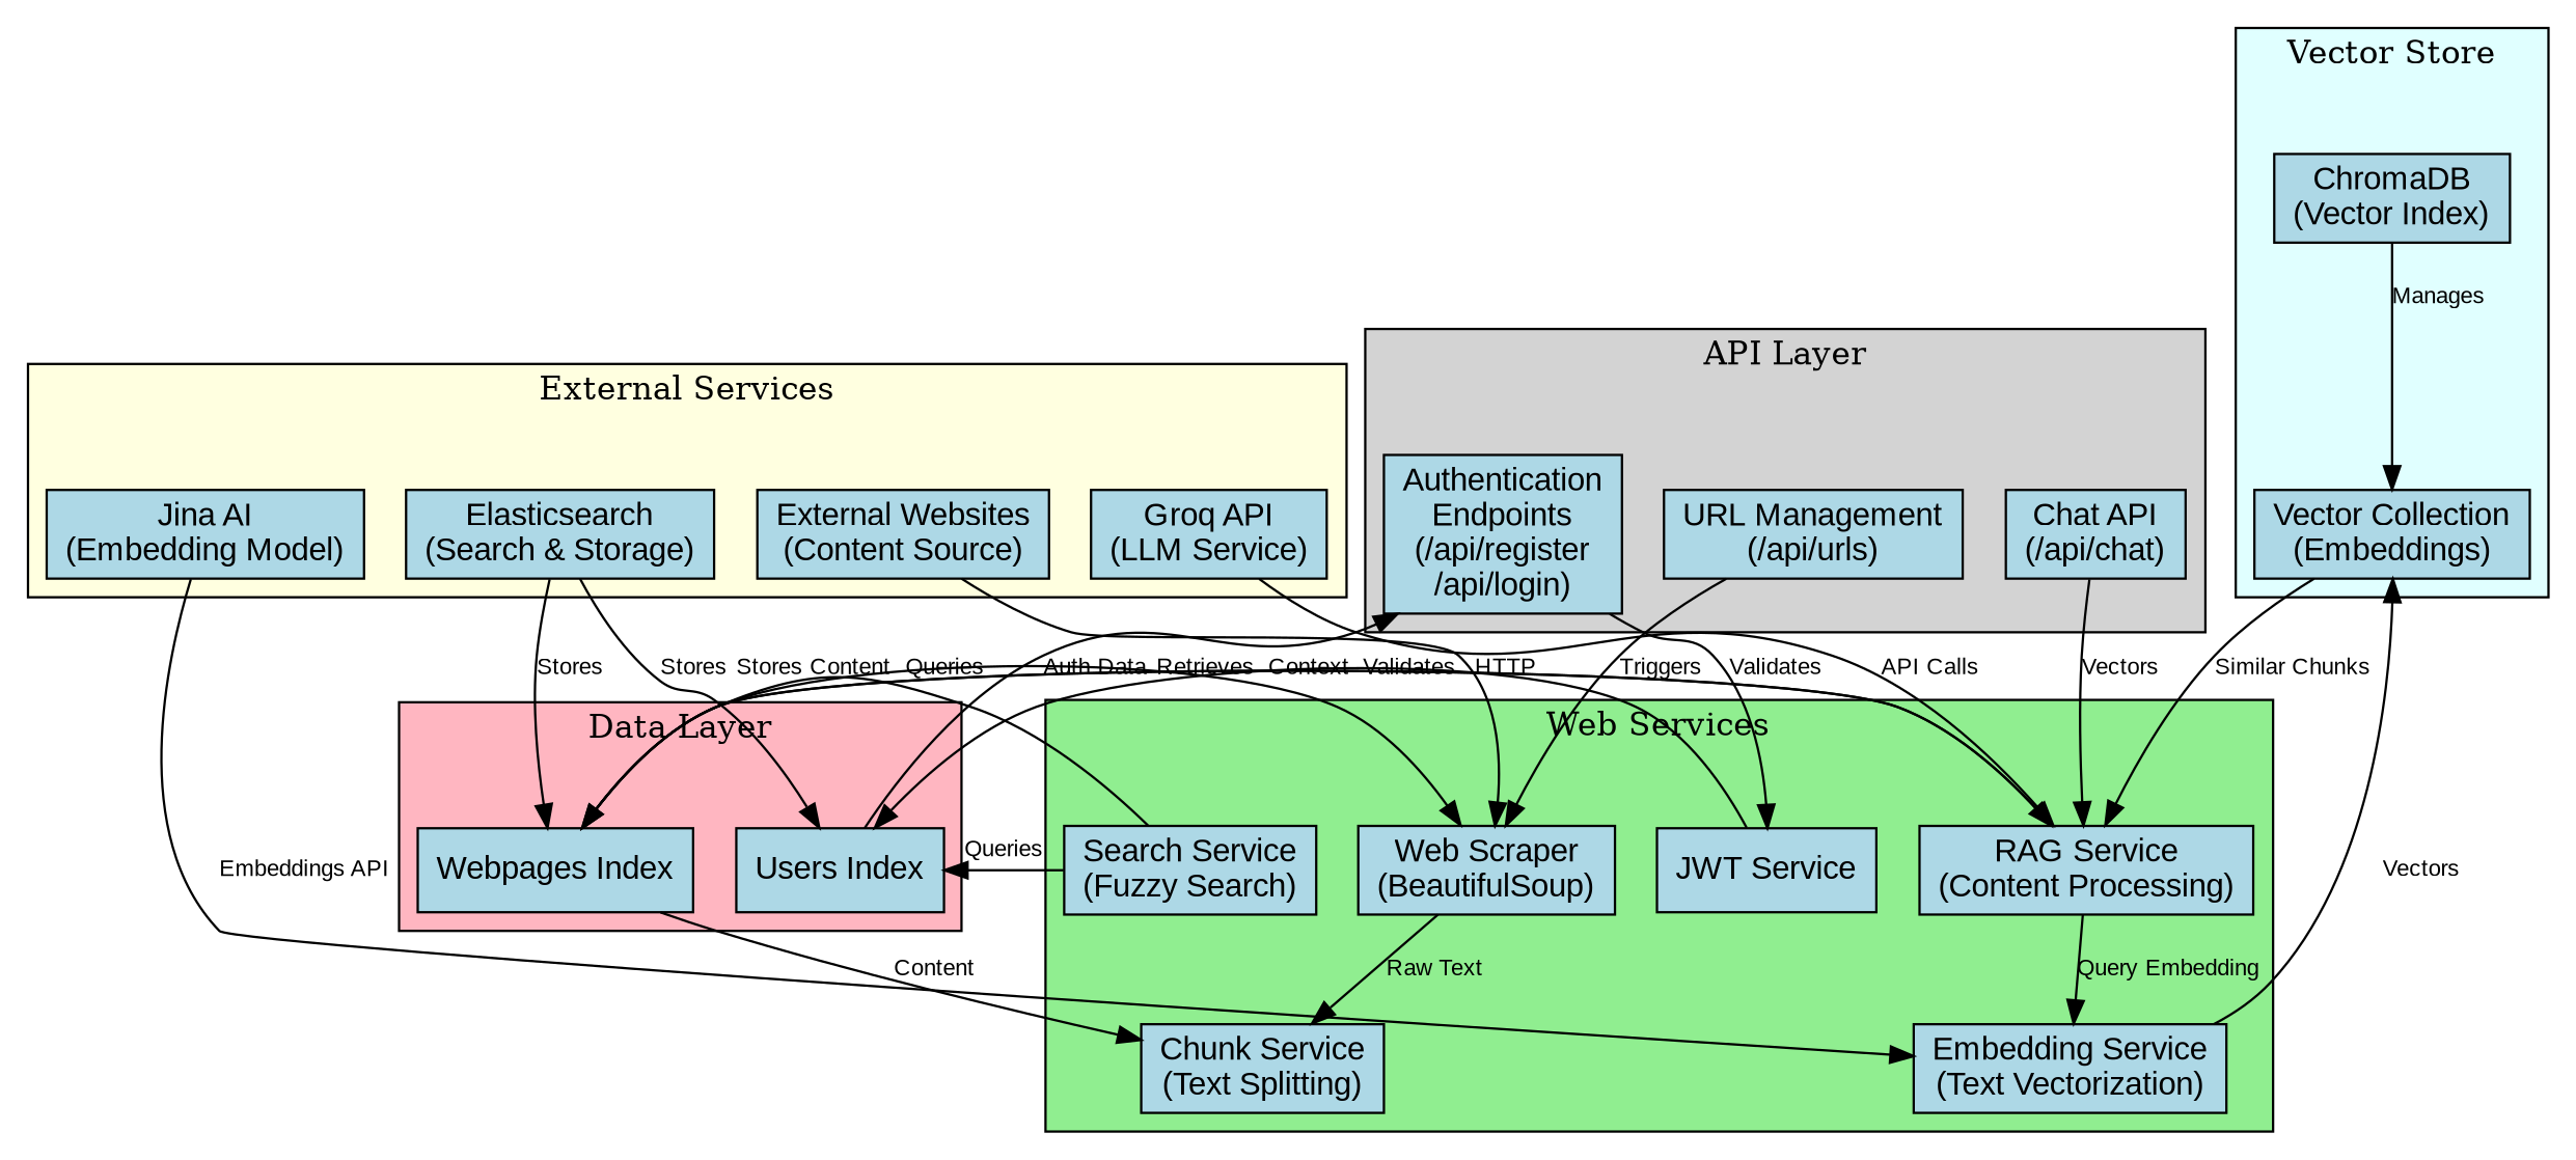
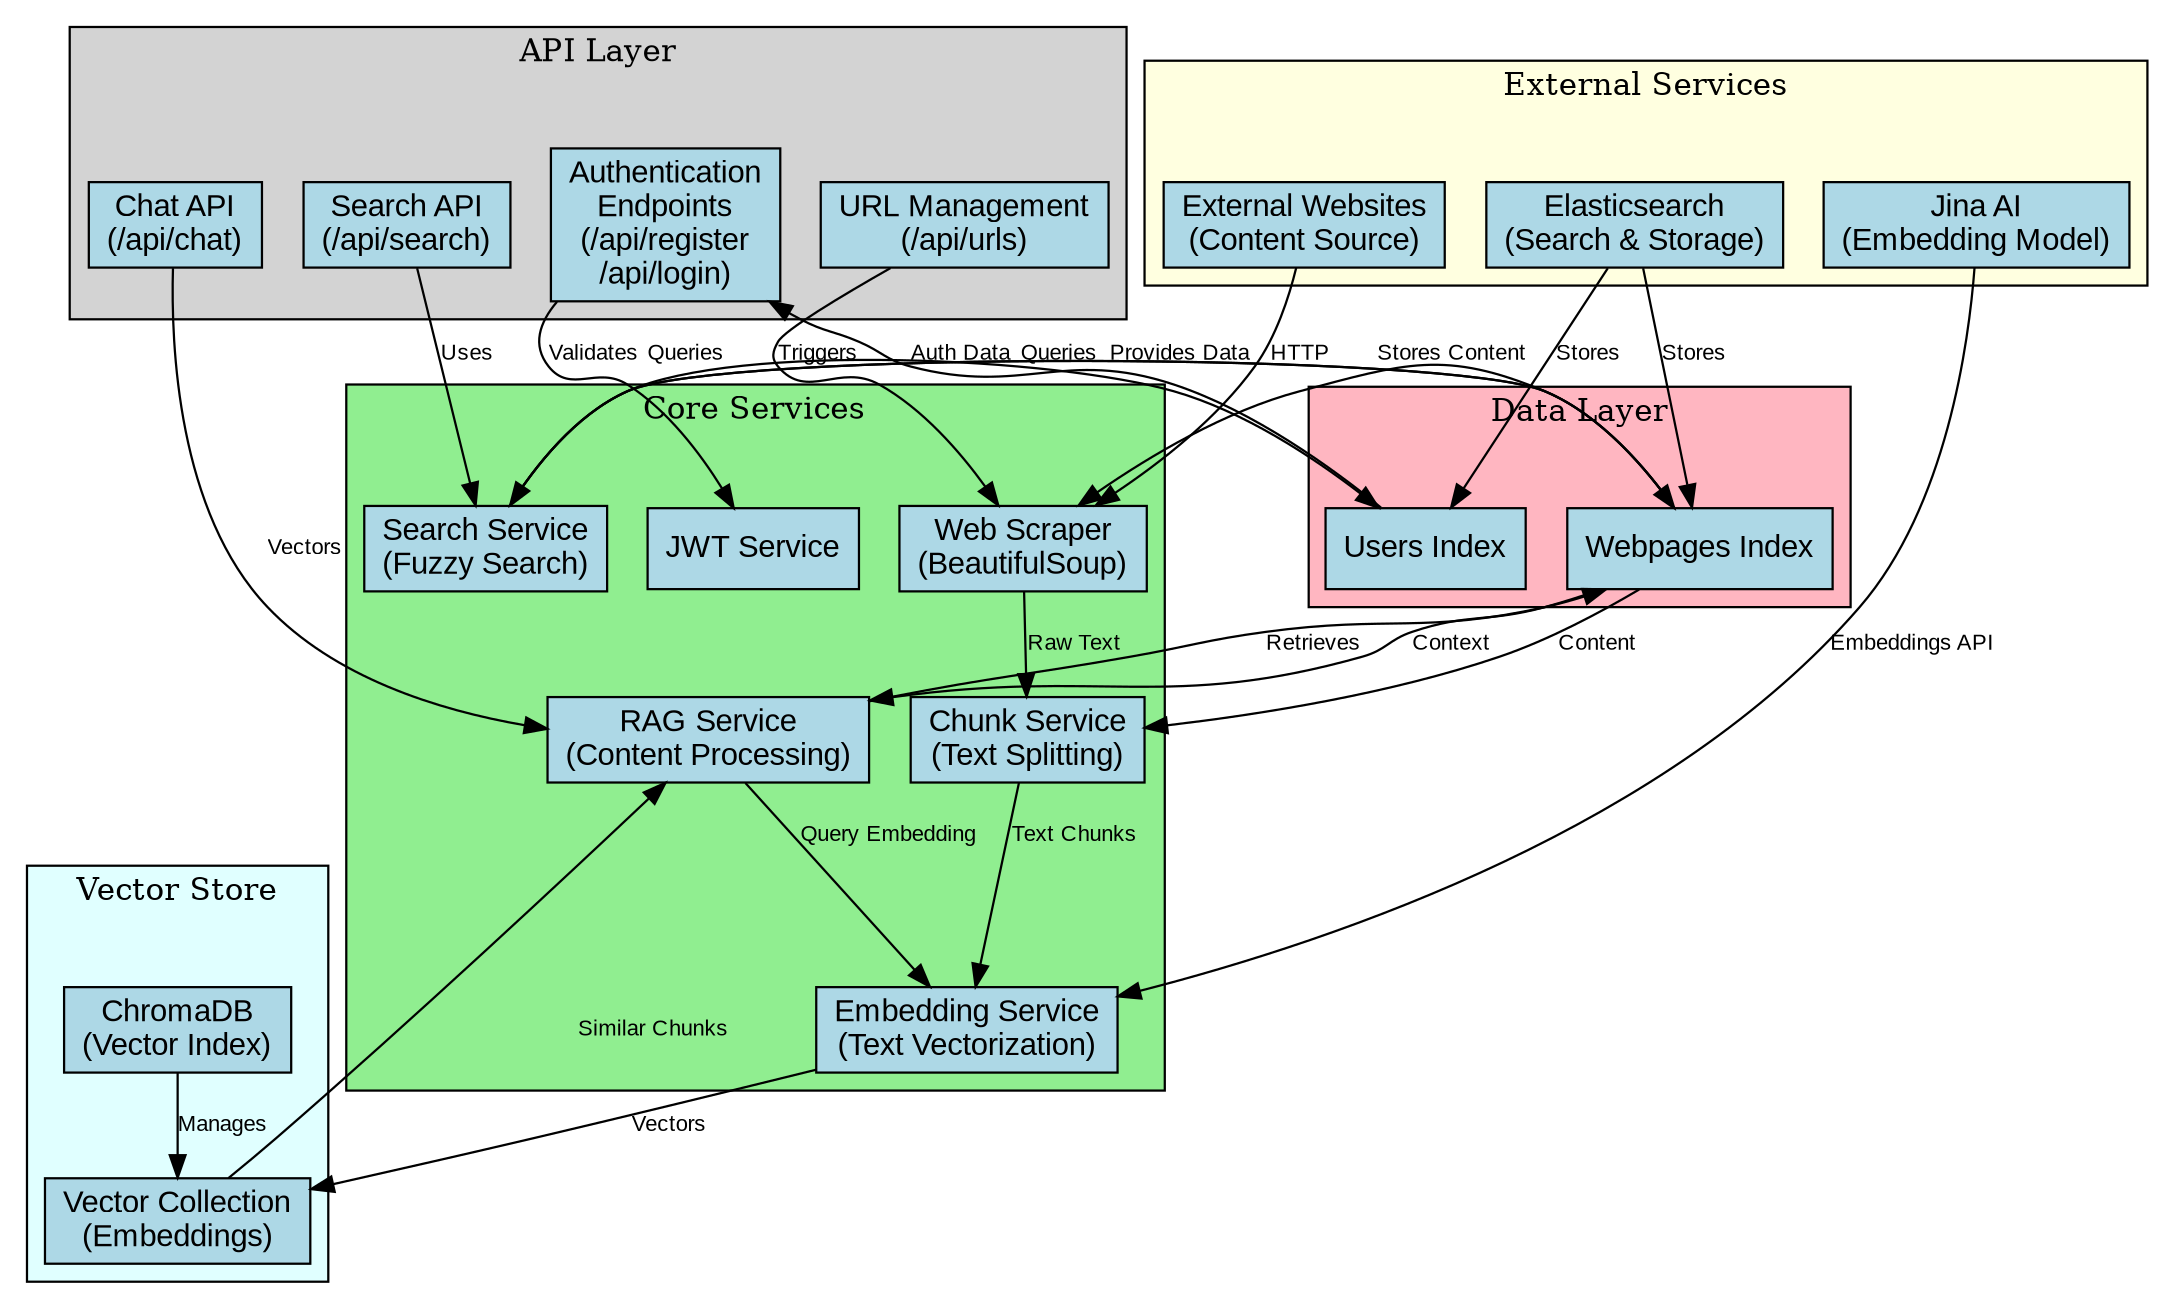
  digraph {
    rankdir=TB
    node [fillcolor=lightblue fontname=Arial shape=box style=filled]
    edge [fontname=Arial fontsize=10]
-   n1 [label="Groq API\n(LLM Service)"]
    n2 [label="Elasticsearch\n(Search & Storage)"]
    n3 [label="External Websites\n(Content Source)"]
    n4 [label="Jina AI\n(Embedding Model)"]
    n5 [label="Authentication\nEndpoints\n(/api/register\n/api/login)"]
    n6 [label="URL Management\n(/api/urls)"]
+   n7 [label="Search API\n(/api/search)"]
    n8 [label="Chat API\n(/api/chat)"]
    n9 [label="Web Scraper\n(BeautifulSoup)"]
    n10 [label="JWT Service"]
    n11 [label="Search Service\n(Fuzzy Search)"]
    n12 [label="RAG Service\n(Content Processing)"]
    n13 [label="Embedding Service\n(Text Vectorization)"]
    n14 [label="Chunk Service\n(Text Splitting)"]
    n15 [label="ChromaDB\n(Vector Index)"]
    n16 [label="Vector Collection\n(Embeddings)"]
    n17 [label="Users Index"]
    n18 [label="Webpages Index"]
    subgraph cluster_1 {
      fillcolor=lightyellow
      label="External Services"
      style=filled
-     n1
      n2
      n3
      n4
    }
    subgraph cluster_2 {
      fillcolor=lightgrey
      label="API Layer"
      style=filled
      n5
      n6
+     n7
      n8
    }
    subgraph cluster_3 {
      fillcolor=lightgreen
-     label="Web Services"
+     label="Core Services"
      style=filled
      n9
      n10
      n11
      n12
      n13
      n14
    }
    subgraph cluster_4 {
      fillcolor=lightcyan
      label="Vector Store"
      style=filled
      n15
      n16
    }
    subgraph cluster_5 {
      fillcolor=lightpink
      label="Data Layer"
      style=filled
      n17
      n18
    }
-   n1 -> n12 [label="API Calls"]
    n2 -> n17 [label=Stores]
    n2 -> n18 [label=Stores]
    n3 -> n9 [label=HTTP]
    n4 -> n13 [label="Embeddings API"]
    n5 -> n10 [label=Validates]
    n6 -> n9 [label=Triggers]
+   n7 -> n11 [label=Uses]
    n8 -> n12 [label=Vectors]
    n9 -> n14 [label="Raw Text"]
-   n10 -> n17 [label=Validates]
    n11 -> n17 [label=Queries]
    n11 -> n18 [label=Queries]
    n12 -> n13 [label="Query Embedding"]
    n12 -> n18 [label=Retrieves]
    n13 -> n16 [label=Vectors]
+   n14 -> n13 [label="Text Chunks"]
    n15 -> n16 [label=Manages]
    n16 -> n12 [label="Similar Chunks"]
    n17 -> n5 [label="Auth Data"]
    n18 -> n9 [label="Stores Content"]
+   n18 -> n11 [label="Provides Data"]
    n18 -> n12 [label=Context]
    n18 -> n14 [label=Content]
  }
